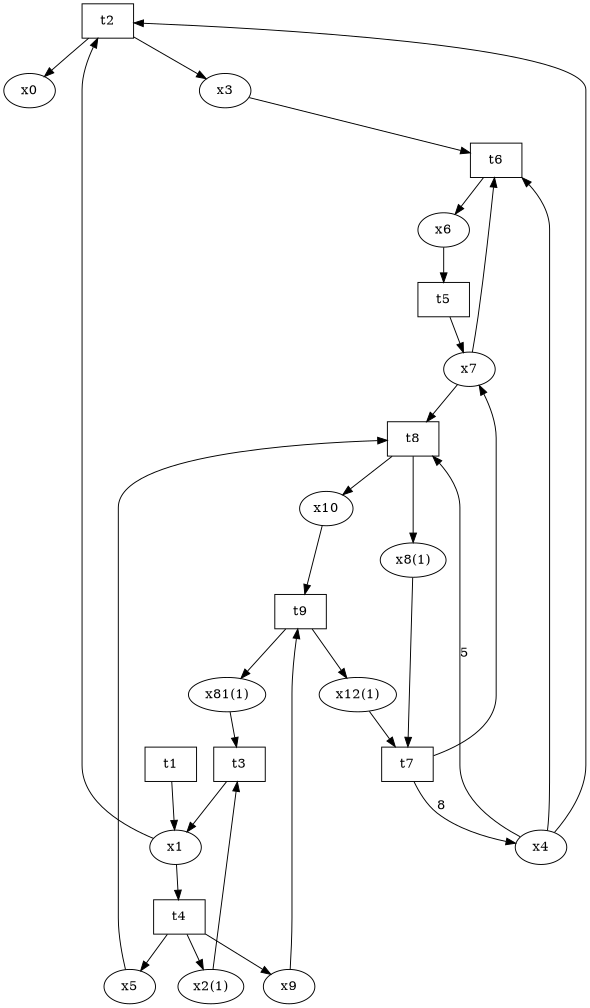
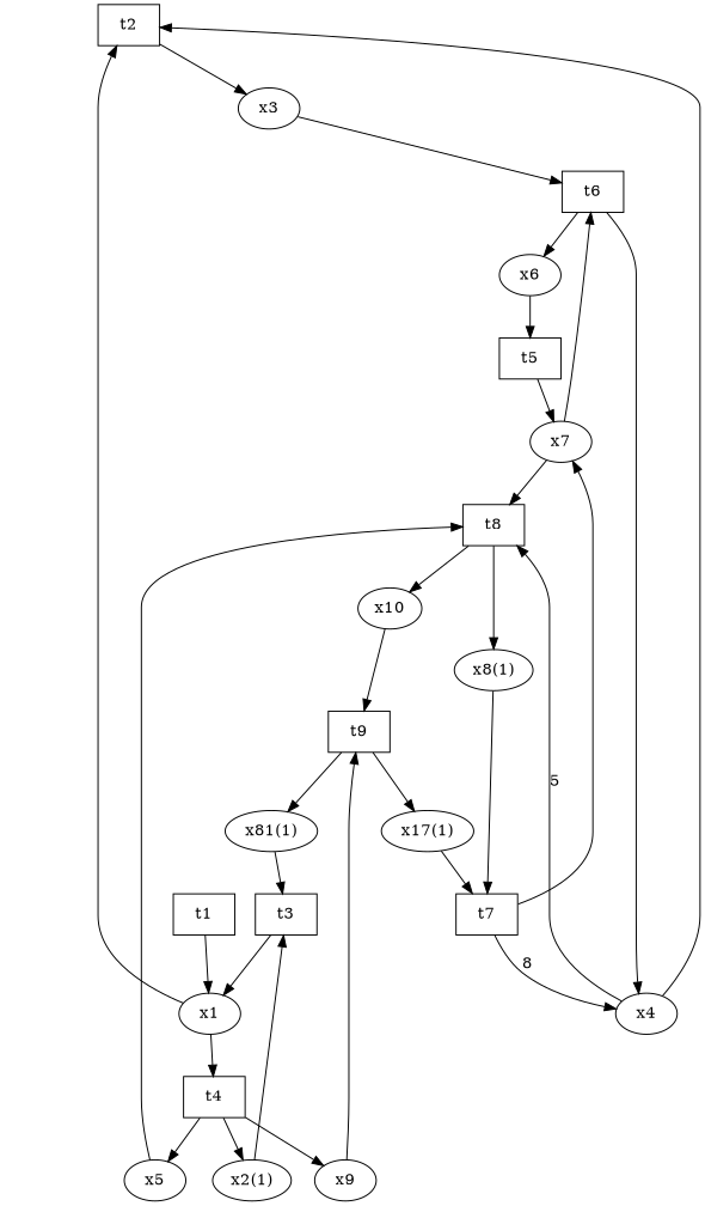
  digraph {
-   n1 [label=x0]
    n2 [label=t1 shape=box]
    n3 [label=x1]
    n4 [label=t2 shape=box]
    n5 [label=t4 shape=box]
    n6 [label=x3]
    n7 [label="x2(1)"]
    n8 [label=x5]
    n9 [label=x9]
    n10 [label=t3 shape=box]
    n11 [label=t6 shape=box]
    n12 [label=x6]
    n13 [label=x4]
    n14 [label=t5 shape=box]
    n15 [label=x7]
    n16 [label=t8 shape=box]
    n17 [label="x8(1)"]
    n18 [label=x10]
    n19 [label=t7 shape=box]
    n20 [label=t9 shape=box]
    n21 [label="x81(1)"]
-   n22 [label="x12(1)"]
+   n22 [label="x17(1)"]
    n2 -> n3
    n3 -> n4
    n3 -> n5
-   n4 -> n1
    n4 -> n6
    n5 -> n7
    n5 -> n8
    n5 -> n9
    n6 -> n11
    n7 -> n10
    n8 -> n16
    n9 -> n20
    n10 -> n3
    n11 -> n12
-   n13 -> n11
+   n11 -> n13
    n12 -> n14
    n13 -> n4
    n13 -> n16 [label=5]
    n14 -> n15
    n15 -> n11
    n15 -> n16
    n16 -> n17
    n16 -> n18
    n17 -> n19
    n18 -> n20
    n19 -> n13 [label=8]
    n19 -> n15
    n20 -> n21
    n20 -> n22
    n21 -> n10
    n22 -> n19
  }
